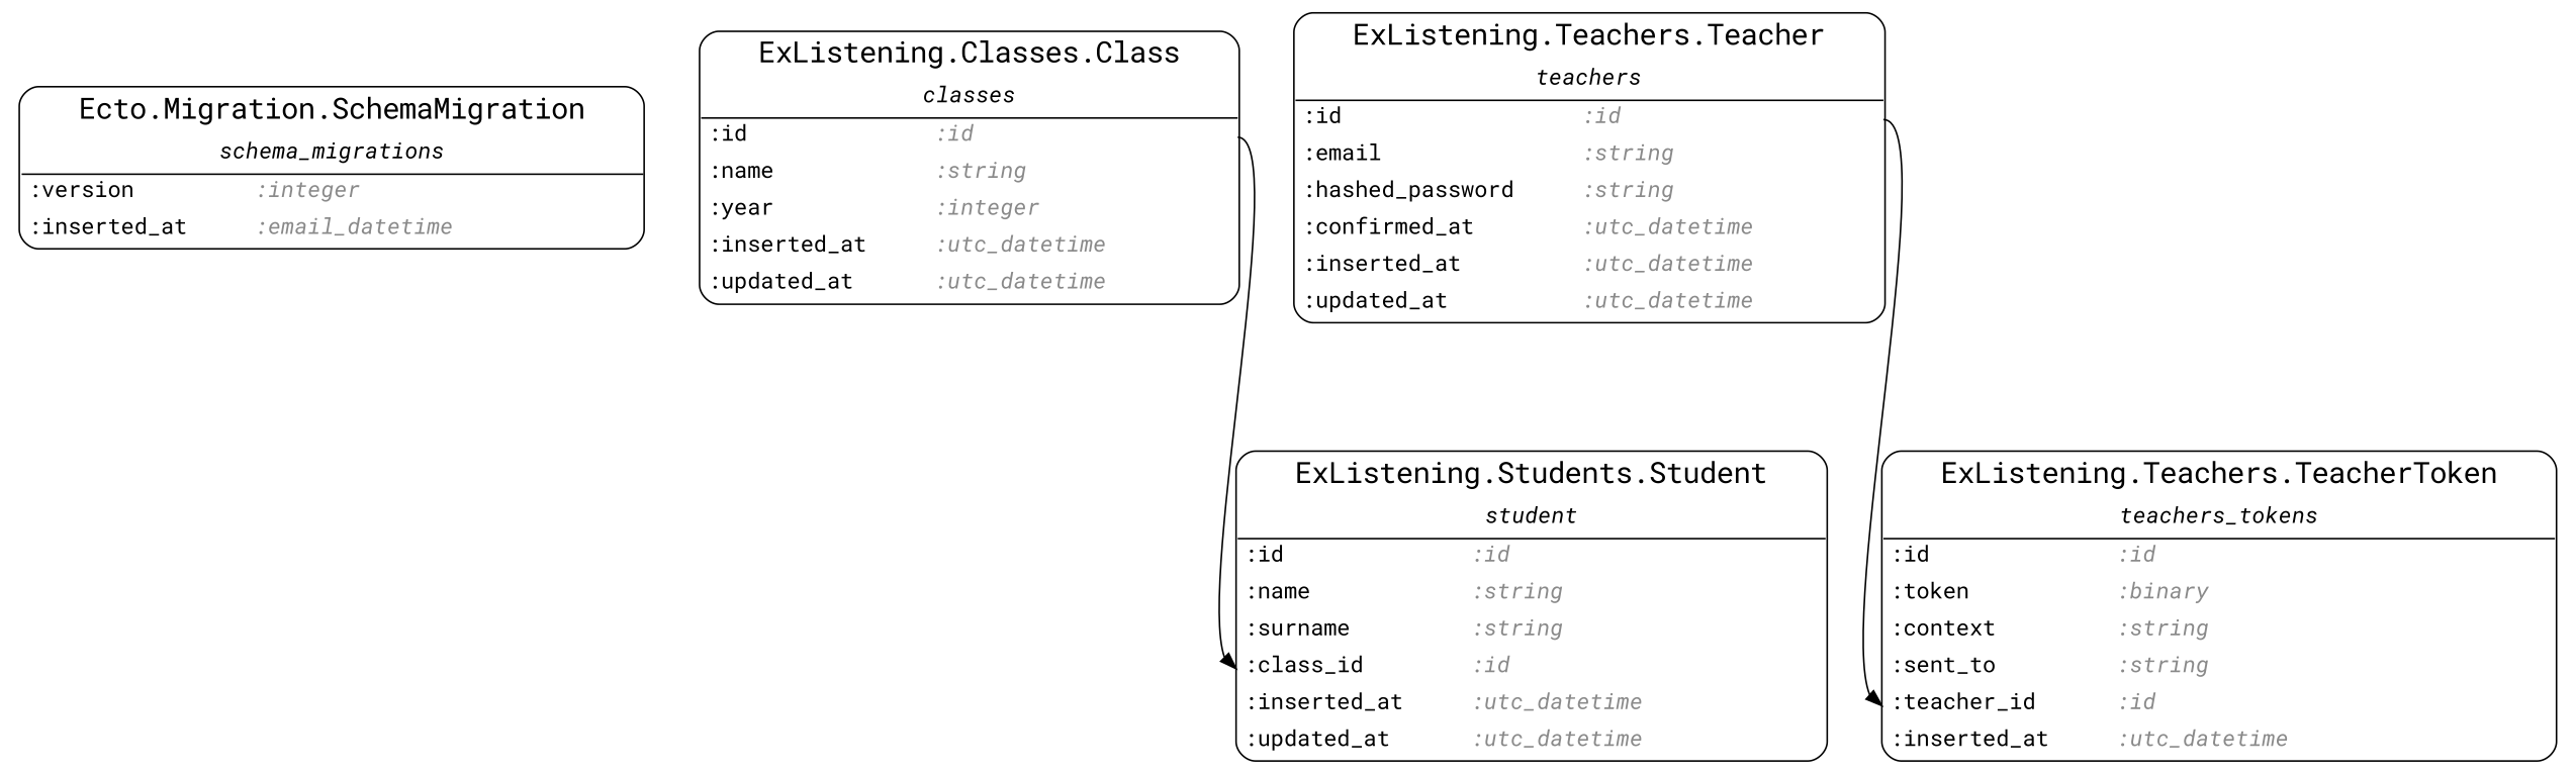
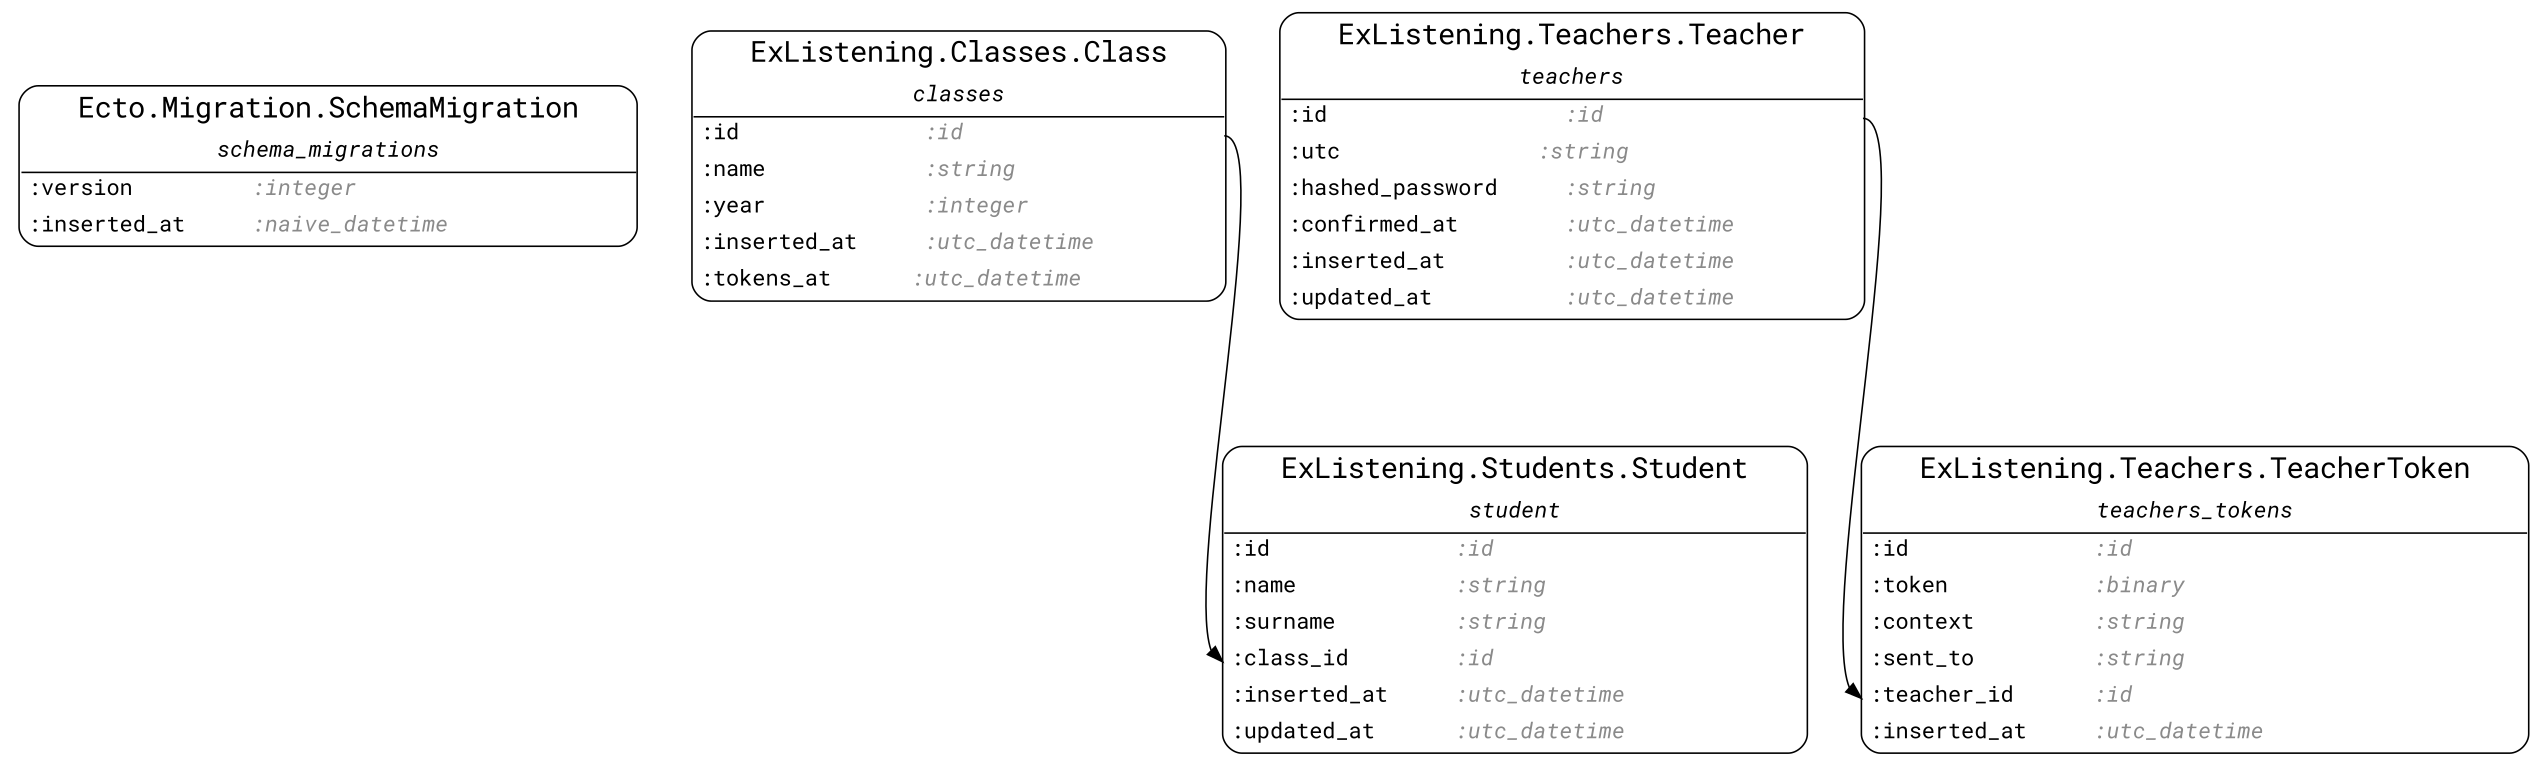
  digraph {
    rankdir=TB
    ranksep=1.0
    node [fontname="Roboto Mono" shape=none]
    edge [tailport="field@id:e"]
-   n1 [label=<<table align='left' border='1' style='rounded' cellspacing='0' cellpadding='4' cellborder='0'><tr><td port='header@schema_module'><font point-size='18'>   Ecto.Migration.SchemaMigration   </font></td></tr><tr><td border='1' sides='b' colspan='2'><font point-size='14'><i>schema_migrations</i></font></td></tr><tr><td align='left' port='field@version'>:version         <i><font color='gray54'>:integer            </font></i></td></tr><tr><td align='left' port='field@inserted_at'>:inserted_at     <i><font color='gray54'>:email_datetime     </font></i></td></tr></table>>]
-   n2 [label=<<table align='left' border='1' style='rounded' cellspacing='0' cellpadding='4' cellborder='0'><tr><td port='header@schema_module'><font point-size='18'>   ExListening.Classes.Class   </font></td></tr><tr><td border='1' sides='b' colspan='2'><font point-size='14'><i>classes</i></font></td></tr><tr><td align='left' port='field@id'>:id              <i><font color='gray54'>:id               </font></i></td></tr><tr><td align='left' port='field@name'>:name            <i><font color='gray54'>:string           </font></i></td></tr><tr><td align='left' port='field@year'>:year            <i><font color='gray54'>:integer          </font></i></td></tr><tr><td align='left' port='field@inserted_at'>:inserted_at     <i><font color='gray54'>:utc_datetime     </font></i></td></tr><tr><td align='left' port='field@updated_at'>:updated_at      <i><font color='gray54'>:utc_datetime     </font></i></td></tr></table>>]
+   n1 [label=<<table align='left' border='1' style='rounded' cellspacing='0' cellpadding='4' cellborder='0'><tr><td port='header@schema_module'><font point-size='18'>   Ecto.Migration.SchemaMigration   </font></td></tr><tr><td border='1' sides='b' colspan='2'><font point-size='14'><i>schema_migrations</i></font></td></tr><tr><td align='left' port='field@version'>:version         <i><font color='gray54'>:integer            </font></i></td></tr><tr><td align='left' port='field@inserted_at'>:inserted_at     <i><font color='gray54'>:naive_datetime     </font></i></td></tr></table>>]
+   n2 [label=<<table align='left' border='1' style='rounded' cellspacing='0' cellpadding='4' cellborder='0'><tr><td port='header@schema_module'><font point-size='18'>   ExListening.Classes.Class   </font></td></tr><tr><td border='1' sides='b' colspan='2'><font point-size='14'><i>classes</i></font></td></tr><tr><td align='left' port='field@id'>:id              <i><font color='gray54'>:id               </font></i></td></tr><tr><td align='left' port='field@name'>:name            <i><font color='gray54'>:string           </font></i></td></tr><tr><td align='left' port='field@year'>:year            <i><font color='gray54'>:integer          </font></i></td></tr><tr><td align='left' port='field@inserted_at'>:inserted_at     <i><font color='gray54'>:utc_datetime     </font></i></td></tr><tr><td align='left' port='field@updated_at'>:tokens_at      <i><font color='gray54'>:utc_datetime     </font></i></td></tr></table>>]
    n3 [label=<<table align='left' border='1' style='rounded' cellspacing='0' cellpadding='4' cellborder='0'><tr><td port='header@schema_module'><font point-size='18'>   ExListening.Students.Student   </font></td></tr><tr><td border='1' sides='b' colspan='2'><font point-size='14'><i>student</i></font></td></tr><tr><td align='left' port='field@id'>:id              <i><font color='gray54'>:id               </font></i></td></tr><tr><td align='left' port='field@name'>:name            <i><font color='gray54'>:string           </font></i></td></tr><tr><td align='left' port='field@surname'>:surname         <i><font color='gray54'>:string           </font></i></td></tr><tr><td align='left' port='field@class_id'>:class_id        <i><font color='gray54'>:id               </font></i></td></tr><tr><td align='left' port='field@inserted_at'>:inserted_at     <i><font color='gray54'>:utc_datetime     </font></i></td></tr><tr><td align='left' port='field@updated_at'>:updated_at      <i><font color='gray54'>:utc_datetime     </font></i></td></tr></table>>]
-   n4 [label=<<table align='left' border='1' style='rounded' cellspacing='0' cellpadding='4' cellborder='0'><tr><td port='header@schema_module'><font point-size='18'>   ExListening.Teachers.Teacher   </font></td></tr><tr><td border='1' sides='b' colspan='2'><font point-size='14'><i>teachers</i></font></td></tr><tr><td align='left' port='field@id'>:id                  <i><font color='gray54'>:id               </font></i></td></tr><tr><td align='left' port='field@email'>:email               <i><font color='gray54'>:string           </font></i></td></tr><tr><td align='left' port='field@hashed_password'>:hashed_password     <i><font color='gray54'>:string           </font></i></td></tr><tr><td align='left' port='field@confirmed_at'>:confirmed_at        <i><font color='gray54'>:utc_datetime     </font></i></td></tr><tr><td align='left' port='field@inserted_at'>:inserted_at         <i><font color='gray54'>:utc_datetime     </font></i></td></tr><tr><td align='left' port='field@updated_at'>:updated_at          <i><font color='gray54'>:utc_datetime     </font></i></td></tr></table>>]
+   n4 [label=<<table align='left' border='1' style='rounded' cellspacing='0' cellpadding='4' cellborder='0'><tr><td port='header@schema_module'><font point-size='18'>   ExListening.Teachers.Teacher   </font></td></tr><tr><td border='1' sides='b' colspan='2'><font point-size='14'><i>teachers</i></font></td></tr><tr><td align='left' port='field@id'>:id                  <i><font color='gray54'>:id               </font></i></td></tr><tr><td align='left' port='field@email'>:utc               <i><font color='gray54'>:string           </font></i></td></tr><tr><td align='left' port='field@hashed_password'>:hashed_password     <i><font color='gray54'>:string           </font></i></td></tr><tr><td align='left' port='field@confirmed_at'>:confirmed_at        <i><font color='gray54'>:utc_datetime     </font></i></td></tr><tr><td align='left' port='field@inserted_at'>:inserted_at         <i><font color='gray54'>:utc_datetime     </font></i></td></tr><tr><td align='left' port='field@updated_at'>:updated_at          <i><font color='gray54'>:utc_datetime     </font></i></td></tr></table>>]
    n5 [label=<<table align='left' border='1' style='rounded' cellspacing='0' cellpadding='4' cellborder='0'><tr><td port='header@schema_module'><font point-size='18'>   ExListening.Teachers.TeacherToken   </font></td></tr><tr><td border='1' sides='b' colspan='2'><font point-size='14'><i>teachers_tokens</i></font></td></tr><tr><td align='left' port='field@id'>:id              <i><font color='gray54'>:id               </font></i></td></tr><tr><td align='left' port='field@token'>:token           <i><font color='gray54'>:binary           </font></i></td></tr><tr><td align='left' port='field@context'>:context         <i><font color='gray54'>:string           </font></i></td></tr><tr><td align='left' port='field@sent_to'>:sent_to         <i><font color='gray54'>:string           </font></i></td></tr><tr><td align='left' port='field@teacher_id'>:teacher_id      <i><font color='gray54'>:id               </font></i></td></tr><tr><td align='left' port='field@inserted_at'>:inserted_at     <i><font color='gray54'>:utc_datetime     </font></i></td></tr></table>>]
    n2 -> n3 [headport="field@class_id:w"]
    n4 -> n5 [headport="field@teacher_id:w"]
  }
